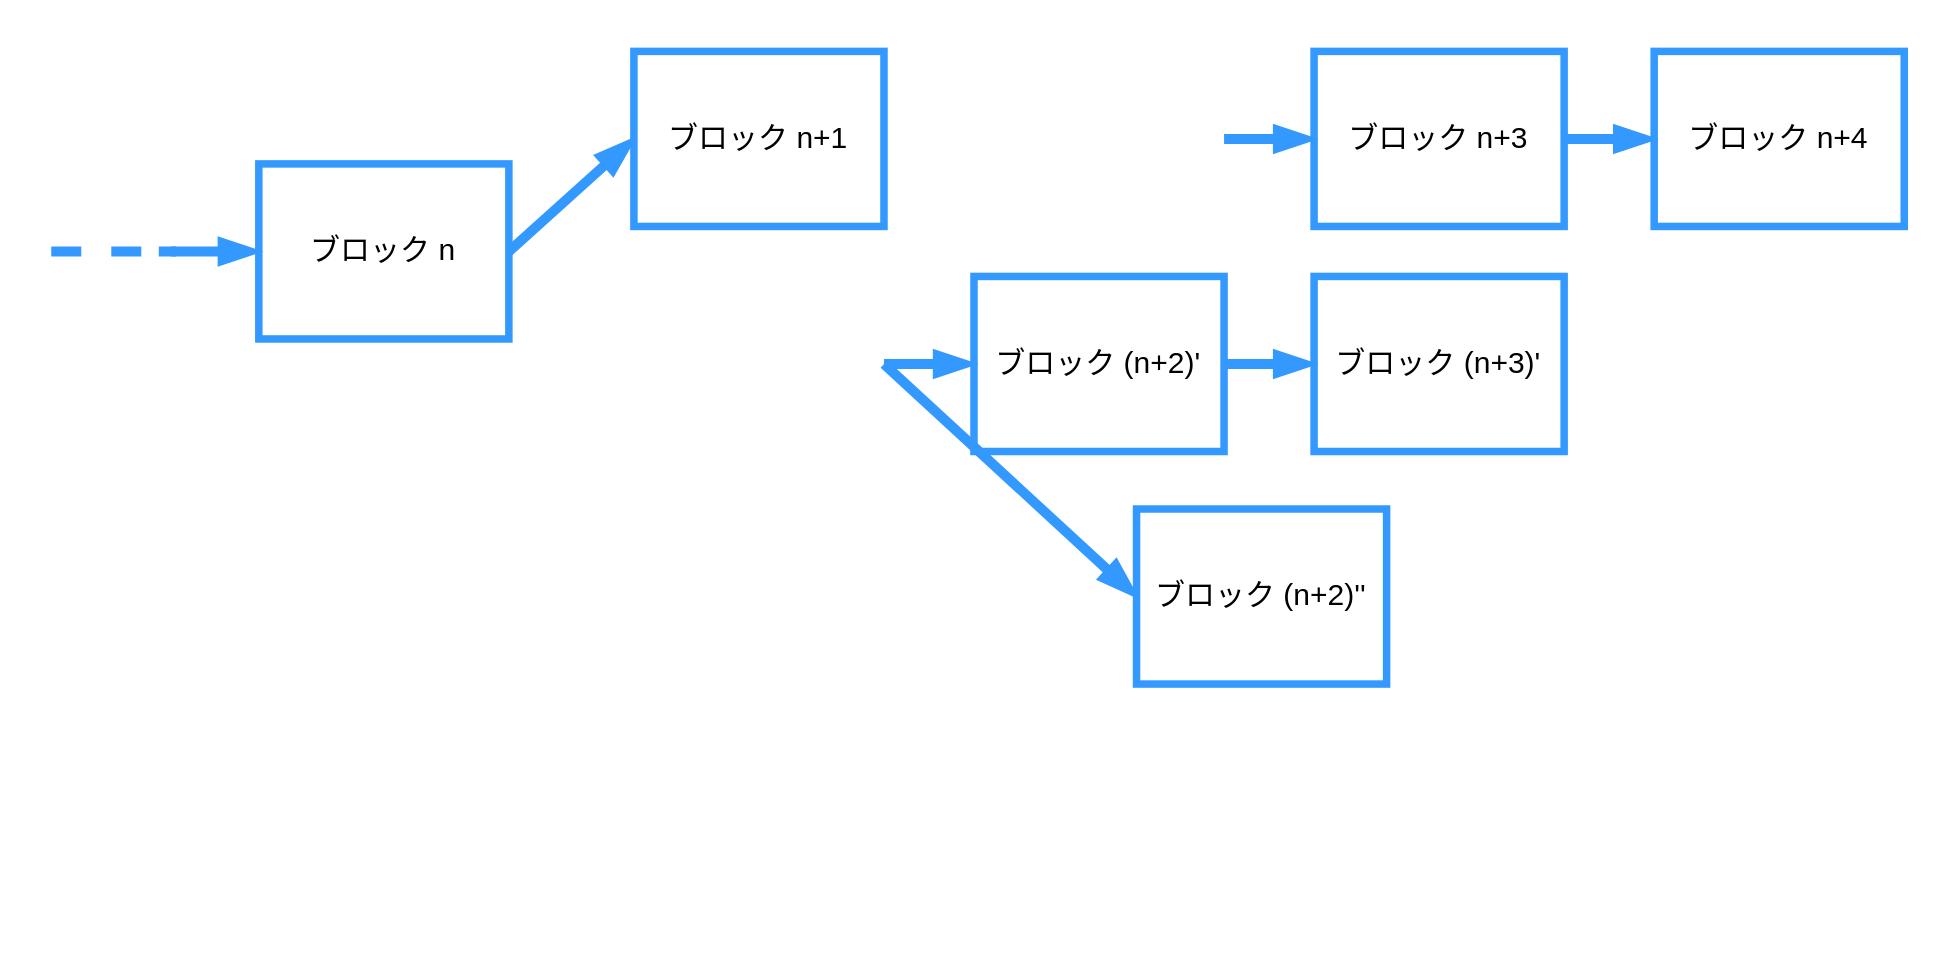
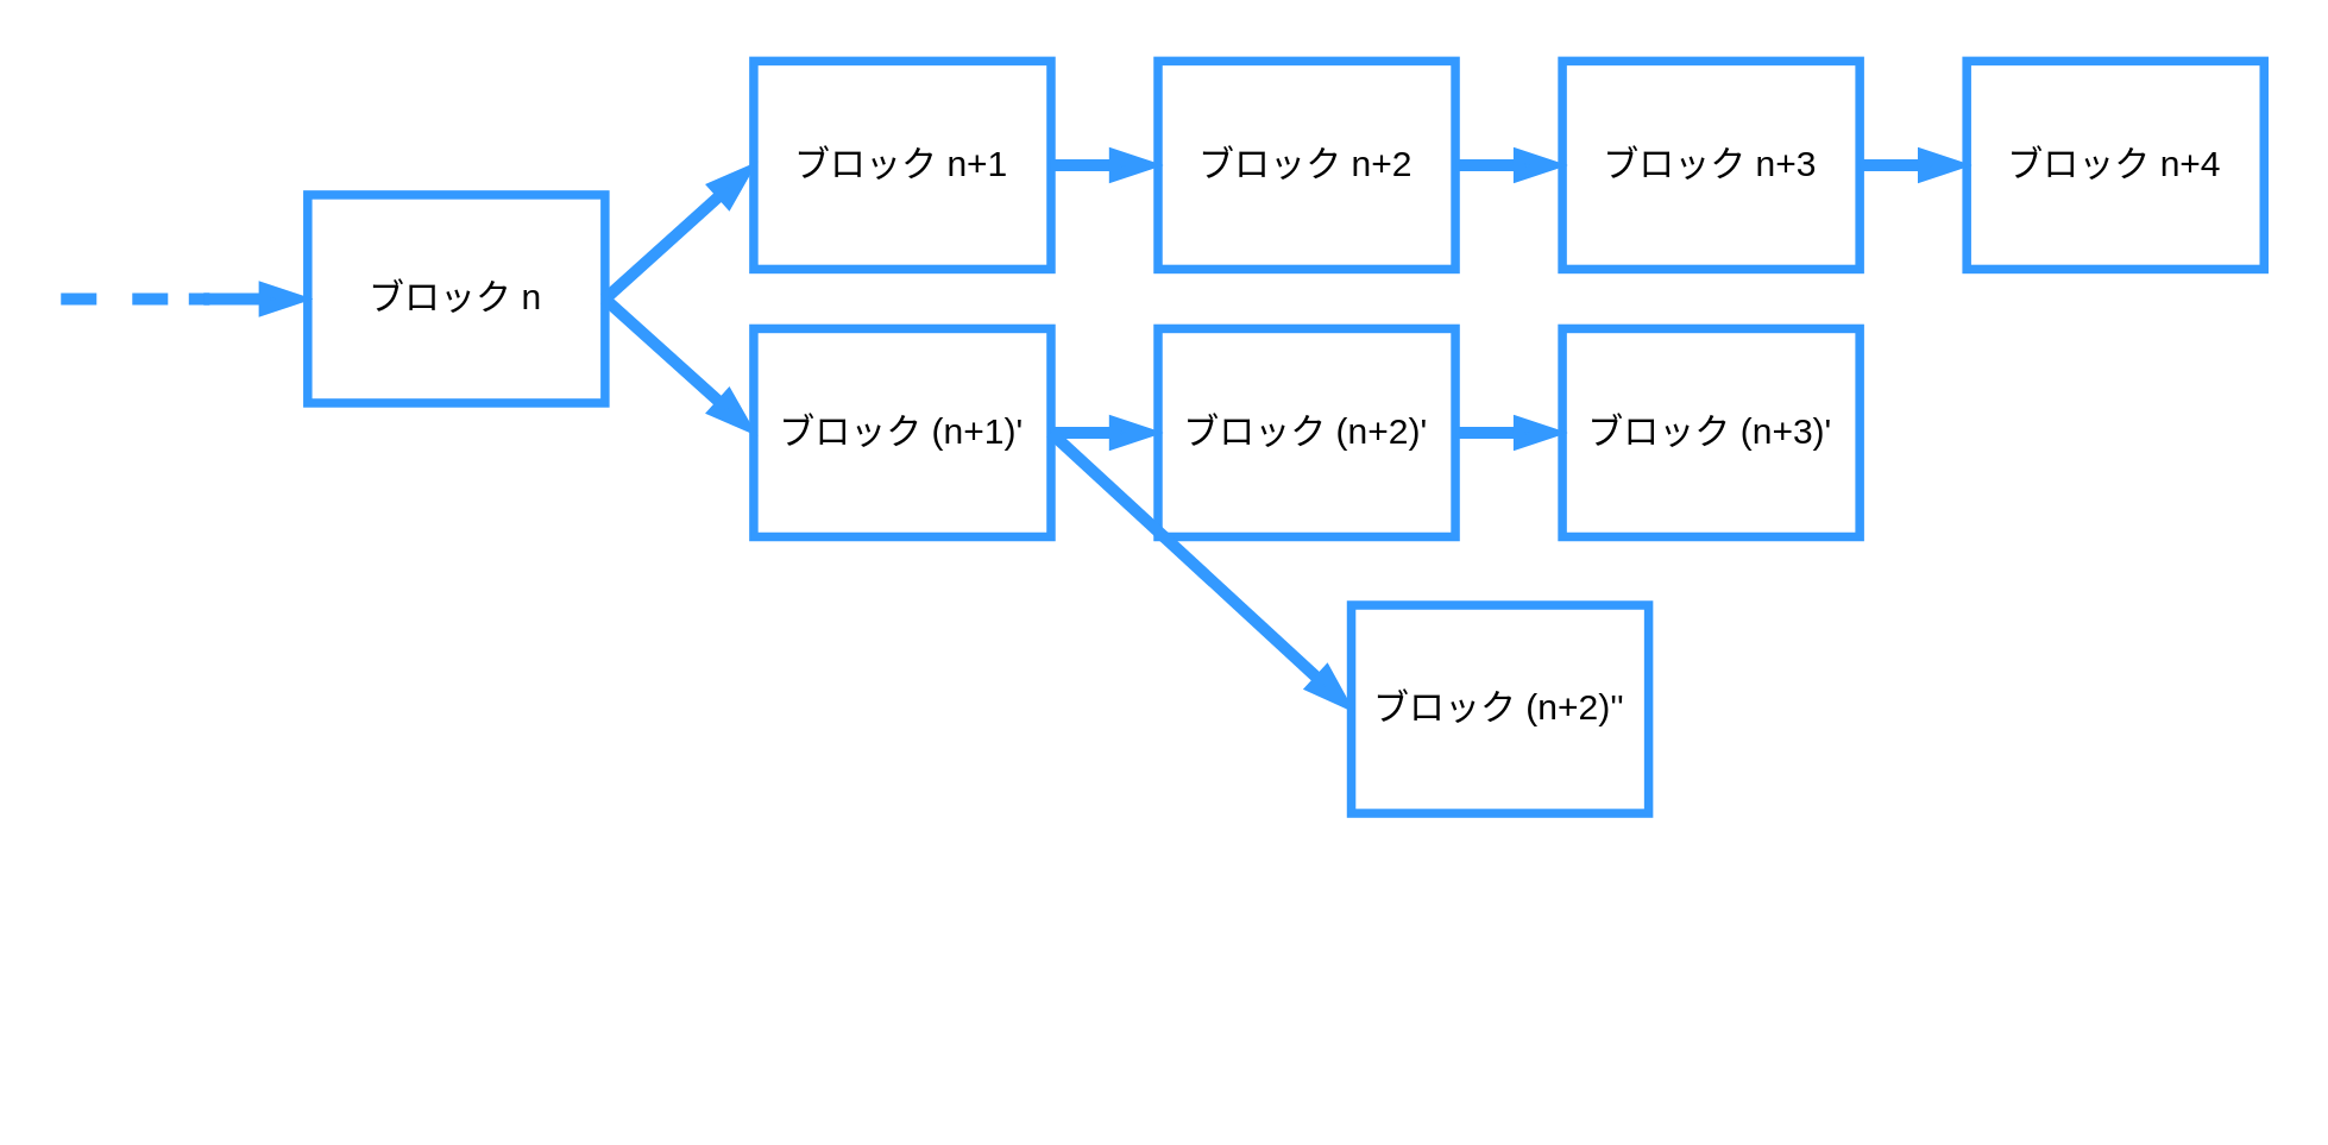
  <mxCell id="0" />
  <mxCell id="1" parent="0" />
  <mxCell id="2" value="" style="group" parent="1" vertex="1" connectable="0"><mxGeometry x="20" y="20" width="741" height="343" as="geometry" /></mxCell>
  <mxCell id="3" value="ブロック n" style="whiteSpace=wrap;html=1;strokeWidth=3;strokeColor=#3399FF;fillColor=#FFFFFF;" parent="2" vertex="1"><mxGeometry x="83" y="45" width="100" height="70" as="geometry" /></mxCell>
+ <mxCell id="4" value="ブロック (n+1)'" style="whiteSpace=wrap;html=1;strokeWidth=3;strokeColor=#3399FF;fillColor=#FFFFFF;" parent="2" vertex="1"><mxGeometry x="233" y="90" width="100" height="70" as="geometry" /></mxCell>
  <mxCell id="5" value="ブロック n+1" style="whiteSpace=wrap;html=1;strokeWidth=3;strokeColor=#3399FF;" parent="2" vertex="1"><mxGeometry x="233" width="100" height="70" as="geometry" /></mxCell>
+ <mxCell id="6" value="ブロック n+2&lt;br&gt;" style="whiteSpace=wrap;html=1;strokeWidth=3;strokeColor=#3399FF;" parent="2" vertex="1"><mxGeometry x="369" width="100" height="70" as="geometry" /></mxCell>
  <mxCell id="7" value="" style="endArrow=blockThin;html=1;endFill=1;strokeWidth=4;strokeColor=#3399FF;exitX=1;exitY=0.5;exitDx=0;exitDy=0;entryX=0;entryY=0.5;entryDx=0;entryDy=0;" parent="2" source="3" target="5" edge="1"><mxGeometry width="50" height="50" relative="1" as="geometry"><mxPoint x="253" y="105" as="sourcePoint" /><mxPoint x="303" y="55" as="targetPoint" /></mxGeometry></mxCell>
+ <mxCell id="8" value="" style="endArrow=blockThin;html=1;endFill=1;strokeWidth=4;strokeColor=#3399FF;exitX=1;exitY=0.5;exitDx=0;exitDy=0;entryX=0;entryY=0.5;entryDx=0;entryDy=0;" parent="2" source="3" target="4" edge="1"><mxGeometry width="50" height="50" relative="1" as="geometry"><mxPoint x="193" y="90" as="sourcePoint" /><mxPoint x="243" y="45" as="targetPoint" /></mxGeometry></mxCell>
+ <mxCell id="9" value="" style="endArrow=blockThin;html=1;endFill=1;strokeWidth=4;strokeColor=#3399FF;exitX=1;exitY=0.5;exitDx=0;exitDy=0;" parent="2" source="5" target="6" edge="1"><mxGeometry width="50" height="50" relative="1" as="geometry"><mxPoint x="388" y="90" as="sourcePoint" /><mxPoint x="438" y="135" as="targetPoint" /></mxGeometry></mxCell>
  <mxCell id="10" value="" style="endArrow=blockThin;html=1;endFill=1;strokeWidth=4;strokeColor=#3399FF;entryX=0;entryY=0.5;entryDx=0;entryDy=0;" parent="2" target="3" edge="1"><mxGeometry width="50" height="50" relative="1" as="geometry"><mxPoint x="43" y="80" as="sourcePoint" /><mxPoint x="81" y="45" as="targetPoint" /></mxGeometry></mxCell>
  <mxCell id="11" value="" style="endArrow=none;dashed=1;html=1;strokeColor=#3399FF;strokeWidth=4;" parent="2" edge="1"><mxGeometry width="50" height="50" relative="1" as="geometry"><mxPoint y="80" as="sourcePoint" /><mxPoint x="50" y="80" as="targetPoint" /></mxGeometry></mxCell>
  <mxCell id="12" value="ブロック n+3&lt;br&gt;" style="whiteSpace=wrap;html=1;strokeWidth=3;strokeColor=#3399FF;" parent="2" vertex="1"><mxGeometry x="505" width="100" height="70" as="geometry" /></mxCell>
  <mxCell id="13" value="" style="endArrow=blockThin;html=1;endFill=1;strokeWidth=4;strokeColor=#3399FF;exitX=1;exitY=0.5;exitDx=0;exitDy=0;" parent="2" target="12" edge="1"><mxGeometry width="50" height="50" relative="1" as="geometry"><mxPoint x="469" y="35" as="sourcePoint" /><mxPoint x="574" y="135" as="targetPoint" /></mxGeometry></mxCell>
  <mxCell id="14" value="ブロック (n+2)'" style="whiteSpace=wrap;html=1;strokeWidth=3;strokeColor=#3399FF;fillColor=#FFFFFF;" parent="2" vertex="1"><mxGeometry x="369" y="90" width="100" height="70" as="geometry" /></mxCell>
  <mxCell id="15" value="" style="endArrow=blockThin;html=1;endFill=1;strokeWidth=4;strokeColor=#3399FF;exitX=1;exitY=0.5;exitDx=0;exitDy=0;" parent="2" target="14" edge="1"><mxGeometry width="50" height="50" relative="1" as="geometry"><mxPoint x="333" y="125" as="sourcePoint" /><mxPoint x="438" y="225" as="targetPoint" /></mxGeometry></mxCell>
  <mxCell id="16" value="ブロック (n+3)'" style="whiteSpace=wrap;html=1;strokeWidth=3;strokeColor=#3399FF;fillColor=#FFFFFF;" parent="2" vertex="1"><mxGeometry x="505" y="90" width="100" height="70" as="geometry" /></mxCell>
  <mxCell id="17" value="" style="endArrow=blockThin;html=1;endFill=1;strokeWidth=4;strokeColor=#3399FF;exitX=1;exitY=0.5;exitDx=0;exitDy=0;" parent="2" target="16" edge="1"><mxGeometry width="50" height="50" relative="1" as="geometry"><mxPoint x="469" y="125" as="sourcePoint" /><mxPoint x="574" y="225" as="targetPoint" /></mxGeometry></mxCell>
  <mxCell id="18" value="ブロック (n+2)''" style="whiteSpace=wrap;html=1;strokeWidth=3;strokeColor=#3399FF;" parent="2" vertex="1"><mxGeometry x="434" y="183" width="100" height="70" as="geometry" /></mxCell>
  <mxCell id="19" value="" style="endArrow=blockThin;html=1;endFill=1;strokeWidth=4;strokeColor=#3399FF;entryX=0;entryY=0.5;entryDx=0;entryDy=0;" parent="2" target="18" edge="1"><mxGeometry width="50" height="50" relative="1" as="geometry"><mxPoint x="333" y="125" as="sourcePoint" /><mxPoint x="379" y="135" as="targetPoint" /></mxGeometry></mxCell>
  <mxCell id="20" value="ブロック n+4" style="whiteSpace=wrap;html=1;strokeWidth=3;strokeColor=#3399FF;" parent="2" vertex="1"><mxGeometry x="641" width="100" height="70" as="geometry" /></mxCell>
  <mxCell id="21" value="" style="endArrow=blockThin;html=1;endFill=1;strokeWidth=4;strokeColor=#3399FF;exitX=1;exitY=0.5;exitDx=0;exitDy=0;" parent="2" target="20" edge="1"><mxGeometry width="50" height="50" relative="1" as="geometry"><mxPoint x="605" y="35" as="sourcePoint" /><mxPoint x="710" y="135" as="targetPoint" /></mxGeometry></mxCell>
